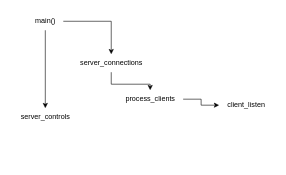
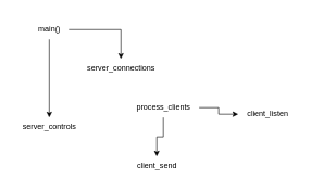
  <mxCell id="0" />
  <mxCell id="1" parent="0" />
  <mxCell id="2" value="" style="edgeStyle=orthogonalEdgeStyle;rounded=0;orthogonalLoop=1;jettySize=auto;html=1;" edge="1" parent="1" source="4" target="6"><mxGeometry relative="1" as="geometry" /></mxCell>
  <mxCell id="3" style="edgeStyle=orthogonalEdgeStyle;rounded=0;orthogonalLoop=1;jettySize=auto;html=1;" edge="1" parent="1" source="4" target="7"><mxGeometry relative="1" as="geometry" /></mxCell>
- <mxCell id="4" value="main()" style="text;html=1;align=center;verticalAlign=middle;resizable=0;points=[];autosize=1;strokeColor=none;fillColor=none;" vertex="1" parent="1"><mxGeometry x="45" y="20" width="60" height="30" as="geometry" /></mxCell>
- <mxCell id="5" value="" style="edgeStyle=orthogonalEdgeStyle;rounded=0;orthogonalLoop=1;jettySize=auto;html=1;" edge="1" parent="1" source="6" target="10"><mxGeometry relative="1" as="geometry" /></mxCell>
+ <mxCell id="4" value="main()" style="text;html=1;align=center;verticalAlign=middle;resizable=0;points=[];autosize=1;strokeColor=none;fillColor=none;" vertex="1" parent="1"><mxGeometry x="45" y="30" width="60" height="30" as="geometry" /></mxCell>
  <mxCell id="6" value="server_connections" style="text;html=1;align=center;verticalAlign=middle;resizable=0;points=[];autosize=1;strokeColor=none;fillColor=none;" vertex="1" parent="1"><mxGeometry x="115" y="90" width="140" height="30" as="geometry" /></mxCell>
  <mxCell id="7" value="server_controls" style="text;html=1;align=center;verticalAlign=middle;resizable=0;points=[];autosize=1;strokeColor=none;fillColor=none;" vertex="1" parent="1"><mxGeometry x="20" y="180" width="110" height="30" as="geometry" /></mxCell>
  <mxCell id="8" value="" style="edgeStyle=orthogonalEdgeStyle;rounded=0;orthogonalLoop=1;jettySize=auto;html=1;" edge="1" parent="1" source="10" target="11"><mxGeometry relative="1" as="geometry" /></mxCell>
+ <mxCell id="9" style="edgeStyle=orthogonalEdgeStyle;rounded=0;orthogonalLoop=1;jettySize=auto;html=1;" edge="1" parent="1" source="10" target="12"><mxGeometry relative="1" as="geometry" /></mxCell>
  <mxCell id="10" value="process_clients" style="text;html=1;align=center;verticalAlign=middle;resizable=0;points=[];autosize=1;strokeColor=none;fillColor=none;" vertex="1" parent="1"><mxGeometry x="195" y="150" width="110" height="30" as="geometry" /></mxCell>
  <mxCell id="11" value="client_listen" style="text;html=1;align=center;verticalAlign=middle;resizable=0;points=[];autosize=1;strokeColor=none;fillColor=none;" vertex="1" parent="1"><mxGeometry x="365" y="160" width="90" height="30" as="geometry" /></mxCell>
+ <mxCell id="12" value="client_send" style="text;html=1;align=center;verticalAlign=middle;resizable=0;points=[];autosize=1;strokeColor=none;fillColor=none;" vertex="1" parent="1"><mxGeometry x="200" y="240" width="80" height="30" as="geometry" /></mxCell>
